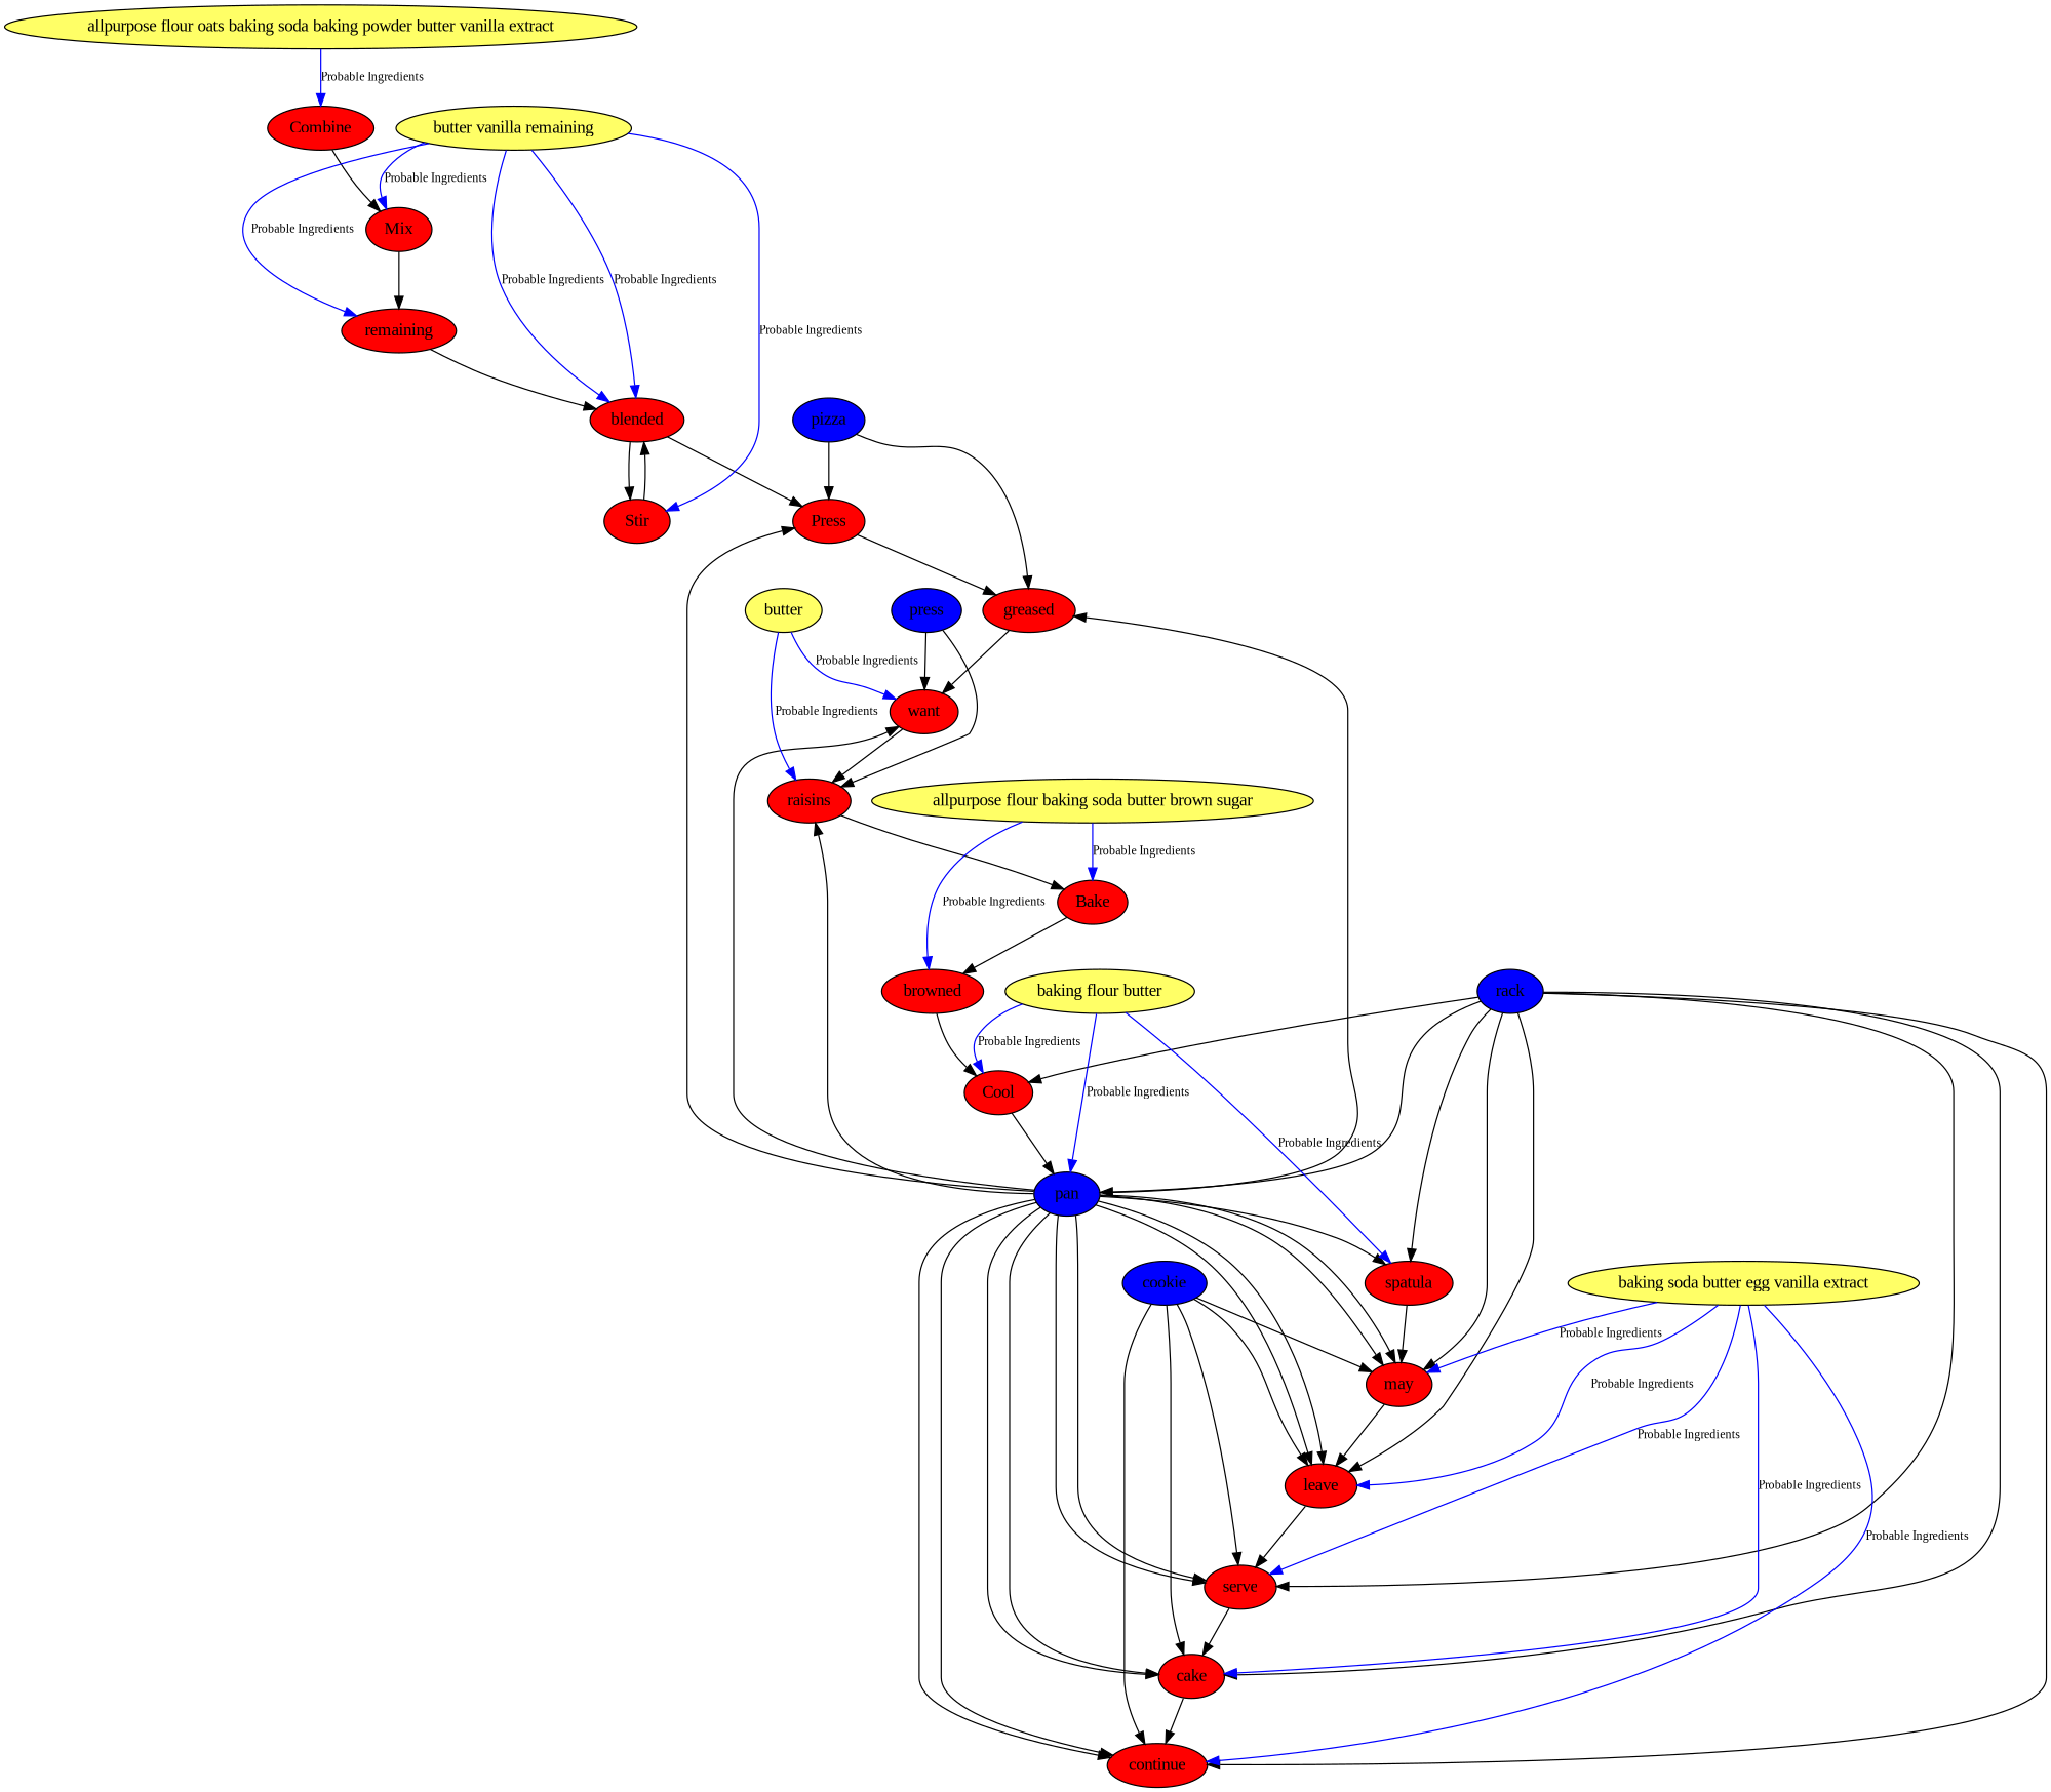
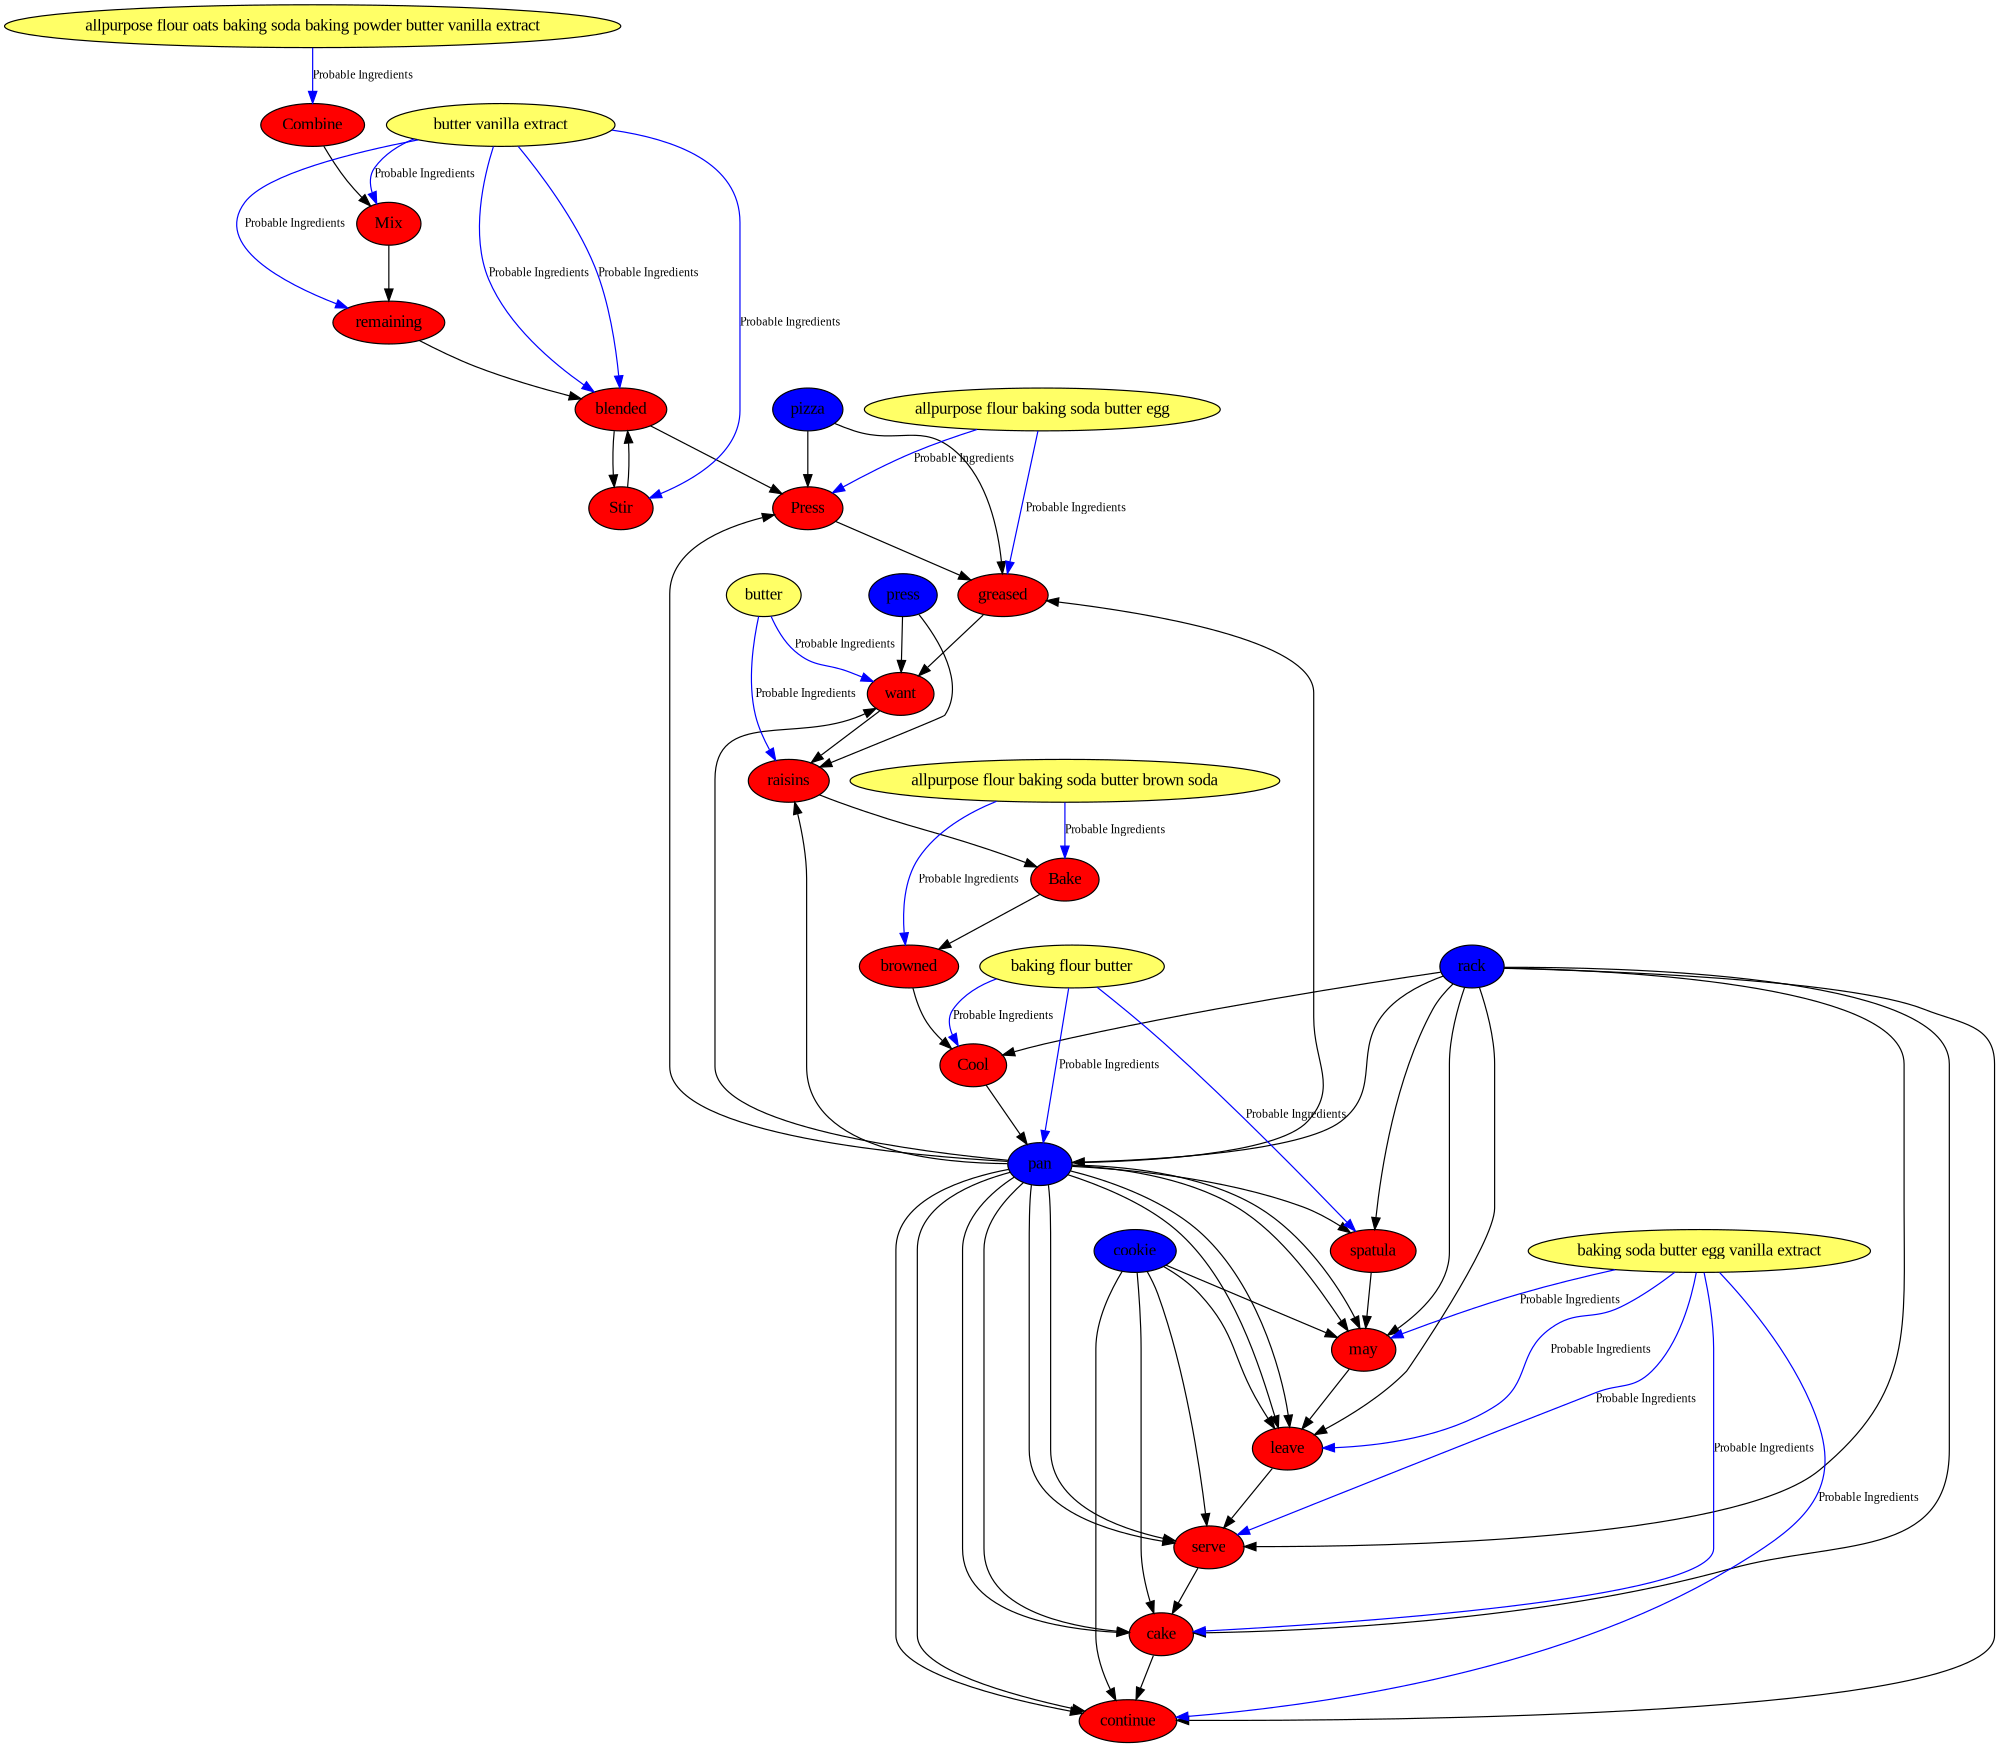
  digraph {
    fontname="Liberation Serif"
    node [fillcolor=red fontname="Liberation Serif" style=filled]
    edge [fontname="Liberation Serif"]
    Combine
    Mix
    remaining
    "allpurpose flour oats baking soda baking powder butter vanilla extract" [fillcolor="#ffff66"]
    blended
    Stir
    Press
    greased
-   "butter vanilla extract" [fillcolor="#ffff66" label="butter vanilla remaining"]
+   "butter vanilla extract" [fillcolor="#ffff66"]
    want
    raisins
    pizza [fillcolor="#0000ff"]
    pan [fillcolor="#0000ff"]
    spatula
    may
    leave
    serve
    cake
    continue
    Bake
+   "allpurpose flour baking soda butter egg" [fillcolor="#ffff66"]
    browned
    press [fillcolor="#0000ff"]
    butter [fillcolor="#ffff66"]
    Cool
-   "allpurpose flour baking soda butter brown sugar" [fillcolor="#ffff66"]
+   "allpurpose flour baking soda butter brown sugar" [fillcolor="#ffff66" label="allpurpose flour baking soda butter brown soda"]
    rack [fillcolor="#0000ff"]
    n28 [fillcolor="#ffff66" label="baking flour butter"]
    cookie [fillcolor="#0000ff"]
    "baking soda butter egg vanilla extract" [fillcolor="#ffff66"]
    Combine -> Mix
    Mix -> remaining
    remaining -> blended
    "allpurpose flour oats baking soda baking powder butter vanilla extract" -> Combine [color=blue fontsize=10.0 label="Probable Ingredients" labelfontcolor="#009933"]
    blended -> Stir
    blended -> Press
    Stir -> blended
    Press -> greased
    greased -> want
    "butter vanilla extract" -> Mix [color=blue fontsize=10.0 label="Probable Ingredients" labelfontcolor="#009933"]
    "butter vanilla extract" -> remaining [color=blue fontsize=10.0 label="Probable Ingredients" labelfontcolor="#009933"]
    "butter vanilla extract" -> blended [color=blue fontsize=10.0 label="Probable Ingredients" labelfontcolor="#009933"]
    "butter vanilla extract" -> blended [color=blue fontsize=10.0 label="Probable Ingredients" labelfontcolor="#009933"]
    "butter vanilla extract" -> Stir [color=blue fontsize=10.0 label="Probable Ingredients" labelfontcolor="#009933"]
    want -> raisins
    raisins -> Bake
    pizza -> Press
    pizza -> greased
    pan -> Press
    pan -> greased
    pan -> want
    pan -> raisins
    pan -> spatula
    pan -> may
    pan -> may
    pan -> leave
    pan -> leave
    pan -> serve
    pan -> serve
    pan -> cake
    pan -> cake
    pan -> continue
    pan -> continue
    spatula -> may
    may -> leave
    leave -> serve
    serve -> cake
    cake -> continue
    Bake -> browned
+   "allpurpose flour baking soda butter egg" -> Press [color=blue fontsize=10.0 label="Probable Ingredients" labelfontcolor="#009933"]
+   "allpurpose flour baking soda butter egg" -> greased [color=blue fontsize=10.0 label="Probable Ingredients" labelfontcolor="#009933"]
    browned -> Cool
    press -> want
    press -> raisins
    butter -> want [color=blue fontsize=10.0 label="Probable Ingredients" labelfontcolor="#009933"]
    butter -> raisins [color=blue fontsize=10.0 label="Probable Ingredients" labelfontcolor="#009933"]
    Cool -> pan
    "allpurpose flour baking soda butter brown sugar" -> Bake [color=blue fontsize=10.0 label="Probable Ingredients" labelfontcolor="#009933"]
    "allpurpose flour baking soda butter brown sugar" -> browned [color=blue fontsize=10.0 label="Probable Ingredients" labelfontcolor="#009933"]
    rack -> pan
    rack -> spatula
    rack -> may
    rack -> leave
    rack -> serve
    rack -> cake
    rack -> continue
    rack -> Cool
    n28 -> pan [color=blue fontsize=10.0 label="Probable Ingredients" labelfontcolor="#009933"]
    n28 -> spatula [color=blue fontsize=10.0 label="Probable Ingredients" labelfontcolor="#009933"]
    n28 -> Cool [color=blue fontsize=10.0 label="Probable Ingredients" labelfontcolor="#009933"]
    cookie -> may
    cookie -> leave
    cookie -> serve
    cookie -> cake
    cookie -> continue
    "baking soda butter egg vanilla extract" -> may [color=blue fontsize=10.0 label="Probable Ingredients" labelfontcolor="#009933"]
    "baking soda butter egg vanilla extract" -> leave [color=blue fontsize=10.0 label="Probable Ingredients" labelfontcolor="#009933"]
    "baking soda butter egg vanilla extract" -> serve [color=blue fontsize=10.0 label="Probable Ingredients" labelfontcolor="#009933"]
    "baking soda butter egg vanilla extract" -> cake [color=blue fontsize=10.0 label="Probable Ingredients" labelfontcolor="#009933"]
    "baking soda butter egg vanilla extract" -> continue [color=blue fontsize=10.0 label="Probable Ingredients" labelfontcolor="#009933"]
  }
